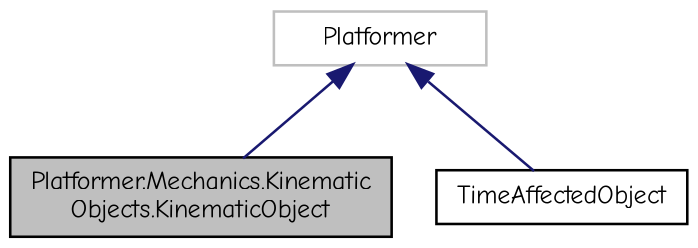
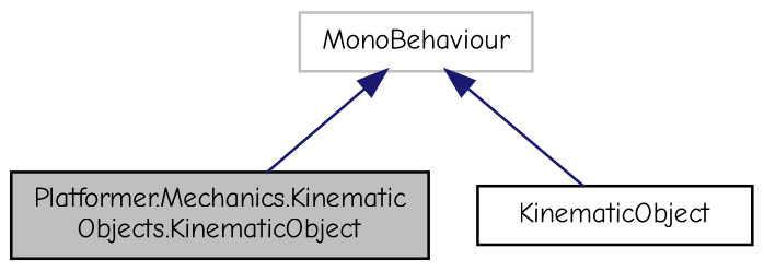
  digraph {
    fontname="Comic Neue"
    node [color=black fillcolor=white fontname="Comic Neue" fontsize=10 shape=record style=filled]
    edge [color=midnightblue dir=back fontname="Comic Neue" fontsize=10 labelfontname=Helvetica labelfontsize=10 style=solid]
    n1 [fillcolor=grey75 fontcolor=black height=0.2 label="Platformer.Mechanics.Kinematic\lObjects.KinematicObject" width=0.4]
-   n2 [height=0.2 label=TimeAffectedObject width=0.4]
-   n3 [color=grey75 height=0.2 label=Platformer width=0.4]
+   n2 [height=0.2 label=KinematicObject width=0.4]
+   n3 [color=grey75 height=0.2 label=MonoBehaviour width=0.4]
    n3 -> n1
    n3 -> n2
  }
